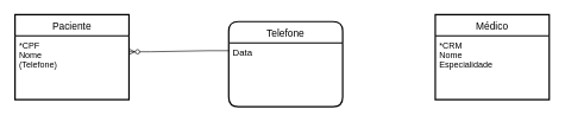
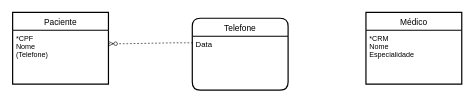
  <mxCell id="0" />
  <mxCell id="1" parent="0" />
  <mxCell id="2" value="Paciente" style="swimlane;childLayout=stackLayout;horizontal=1;startSize=30;horizontalStack=0;rounded=0;fontSize=14;fontStyle=0;strokeWidth=2;resizeParent=0;resizeLast=1;shadow=0;dashed=0;align=center;" vertex="1" parent="1"><mxGeometry x="20" y="20" width="160" height="120" as="geometry" /></mxCell>
  <mxCell id="3" value="*CPF&#10;Nome&#10;(Telefone)" style="align=left;strokeColor=none;fillColor=none;spacingLeft=4;fontSize=12;verticalAlign=top;resizable=0;rotatable=0;part=1;fontStyle=0" vertex="1" parent="2"><mxGeometry y="30" width="160" height="90" as="geometry" /></mxCell>
  <mxCell id="4" value="Médico" style="swimlane;childLayout=stackLayout;horizontal=1;startSize=30;horizontalStack=0;rounded=0;fontSize=14;fontStyle=0;strokeWidth=2;resizeParent=0;resizeLast=1;shadow=0;dashed=0;align=center;" vertex="1" parent="1"><mxGeometry x="610" y="20" width="160" height="120" as="geometry" /></mxCell>
  <mxCell id="5" value="*CRM&#10;Nome&#10;Especialidade" style="align=left;strokeColor=none;fillColor=none;spacingLeft=4;fontSize=12;verticalAlign=top;resizable=0;rotatable=0;part=1;" vertex="1" parent="4"><mxGeometry y="30" width="160" height="90" as="geometry" /></mxCell>
  <mxCell id="6" value="Telefone" style="swimlane;childLayout=stackLayout;horizontal=1;startSize=30;horizontalStack=0;rounded=1;fontSize=14;fontStyle=0;strokeWidth=2;resizeParent=0;resizeLast=1;shadow=0;dashed=0;align=center;" vertex="1" parent="1"><mxGeometry x="320" y="30" width="160" height="120" as="geometry" /></mxCell>
  <mxCell id="7" value="Data" style="align=left;strokeColor=none;fillColor=none;spacingLeft=4;fontSize=13;verticalAlign=top;resizable=0;rotatable=0;part=1;rounded=0;" vertex="1" parent="6"><mxGeometry y="30" width="160" height="90" as="geometry" /></mxCell>
- <mxCell id="8" value="" style="edgeStyle=entityRelationEdgeStyle;fontSize=12;html=1;endArrow=ERzeroToMany;endFill=1;rounded=0;exitX=0.006;exitY=0.122;exitDx=0;exitDy=0;exitPerimeter=0;entryX=1;entryY=0.25;entryDx=0;entryDy=0;" edge="1" parent="1" source="7" target="3"><mxGeometry width="100" height="100" relative="1" as="geometry"><mxPoint x="350" y="250" as="sourcePoint" /><mxPoint x="450" y="150" as="targetPoint" /></mxGeometry></mxCell>
+ <mxCell id="8" value="" style="edgeStyle=entityRelationEdgeStyle;fontSize=12;html=1;endArrow=ERzeroToMany;endFill=1;rounded=0;exitX=0.006;exitY=0.122;exitDx=0;exitDy=0;exitPerimeter=0;entryX=1;entryY=0.25;entryDx=0;entryDy=0;dashed=1;" edge="1" parent="1" source="7" target="3"><mxGeometry width="100" height="100" relative="1" as="geometry"><mxPoint x="350" y="250" as="sourcePoint" /><mxPoint x="450" y="150" as="targetPoint" /></mxGeometry></mxCell>
